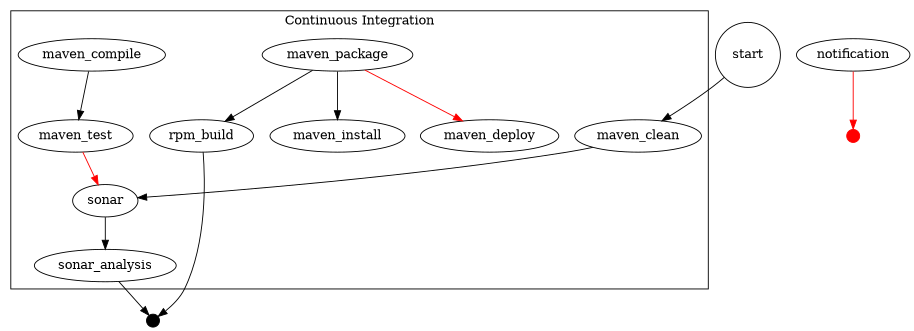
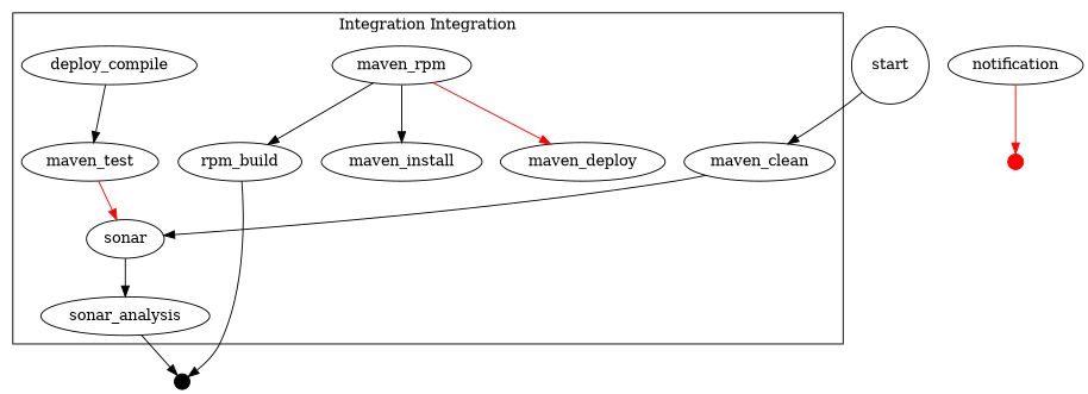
  strict digraph {
    compound=true
    splines=true
    maven_clean
-   maven_compile
+   maven_compile [label=deploy_compile]
    maven_test
-   maven_package
+   maven_package [label=maven_rpm]
    sonar
    maven_install
    rpm_build
    maven_deploy
    sonar_analysis
    success [shape=point width=0.2]
    failure [color=red shape=point width=0.2]
    notification
    start [shape=circle width=0.2]
    subgraph cluster_1 {
-     label="Continuous Integration"
+     label="Integration Integration"
      maven_clean
      maven_compile
      maven_test
      maven_package
      sonar
      maven_install
      rpm_build
      maven_deploy
      sonar_analysis
    }
    maven_clean -> sonar
    maven_compile -> maven_test
    maven_test -> sonar [color=red]
    maven_package -> maven_install
    maven_package -> rpm_build
    maven_package -> maven_deploy [color=red]
    sonar -> sonar_analysis
    rpm_build -> success
    sonar_analysis -> success
    notification -> failure [color=red]
    start -> maven_clean
  }
